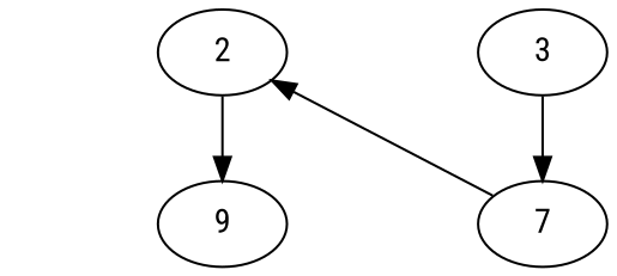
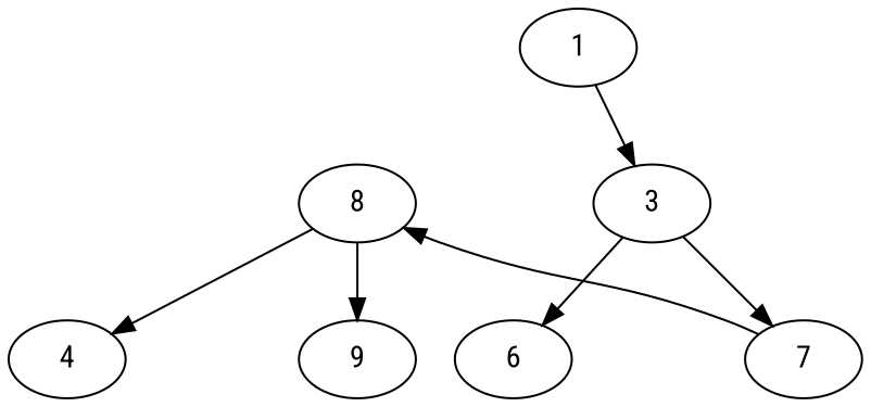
  digraph {
    fontname="Roboto Condensed"
    node [fontname="Roboto Condensed"]
    edge [fontname="Roboto Condensed" style=invis]
    m1 [style=invis width=0.1]
-   2
+   2 [label=8]
    3
    m2 [style=invis width=0.1]
+   4
    n6 [label=9]
    m3 [style=invis width=0.1]
+   6
    7
+   1
    subgraph sub_1 {
      rank=same
      m1
      2
      3
    }
    subgraph sub_2 {
      rank=same
      m2
+     4
      n6
    }
    subgraph sub_3 {
      rank=same
      m3
+     6
      7
    }
    m1 -> 3
    2 -> m1
    2 -> m2
+   2 -> 4 [style=""]
    2 -> n6 [style=""]
    3 -> m3
+   3 -> 6 [style=""]
    3 -> 7 [style=""]
    m2 -> n6
+   4 -> m2
    m3 -> 7
+   6 -> m3
    7 -> 2 [style=""]
+   1 -> m1
+   1 -> 3 [style=""]
  }
